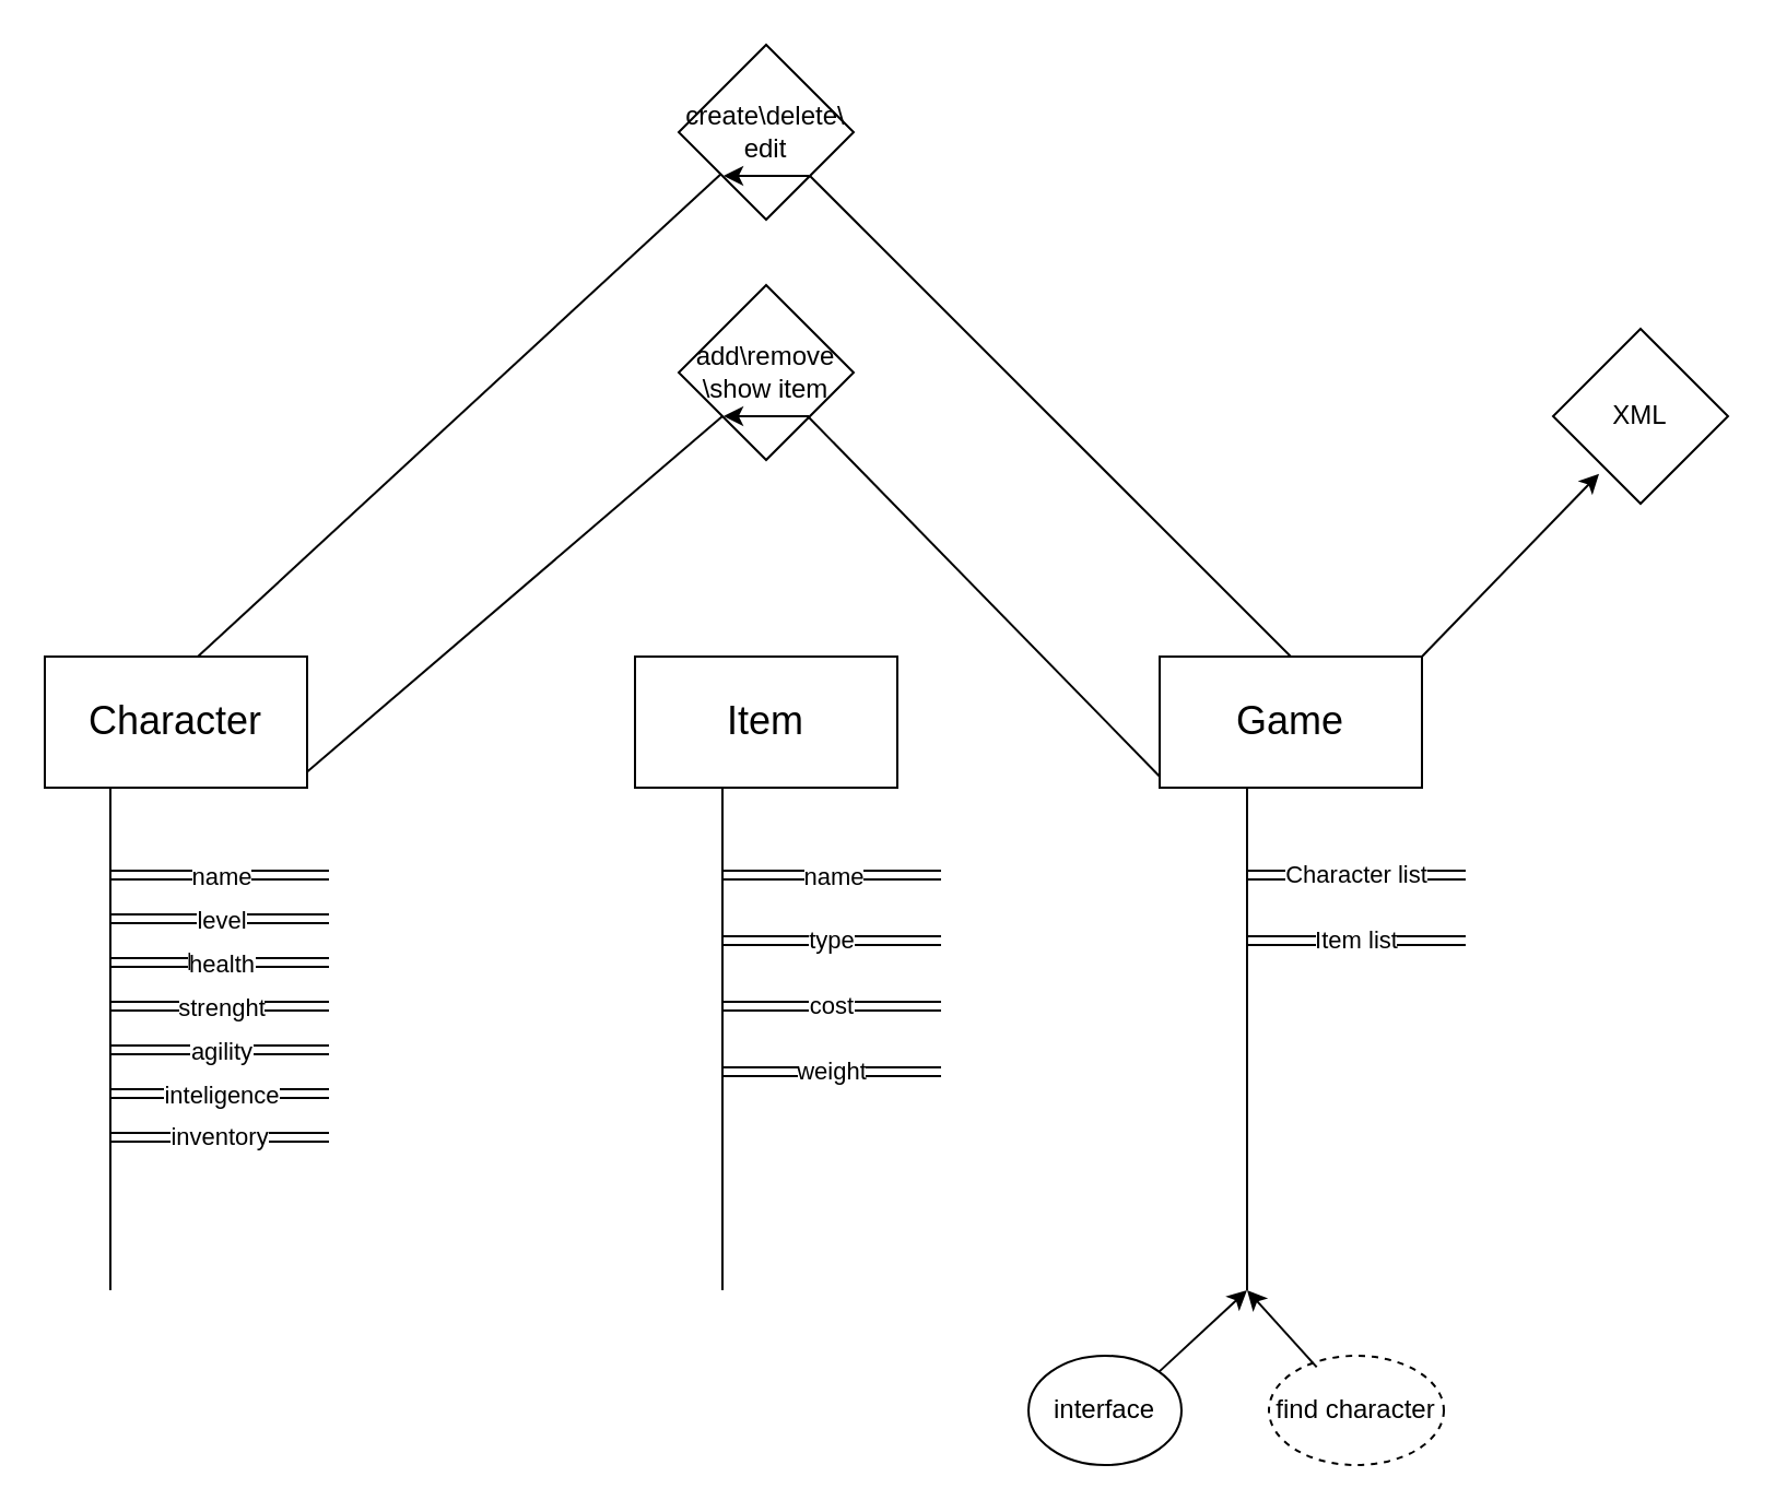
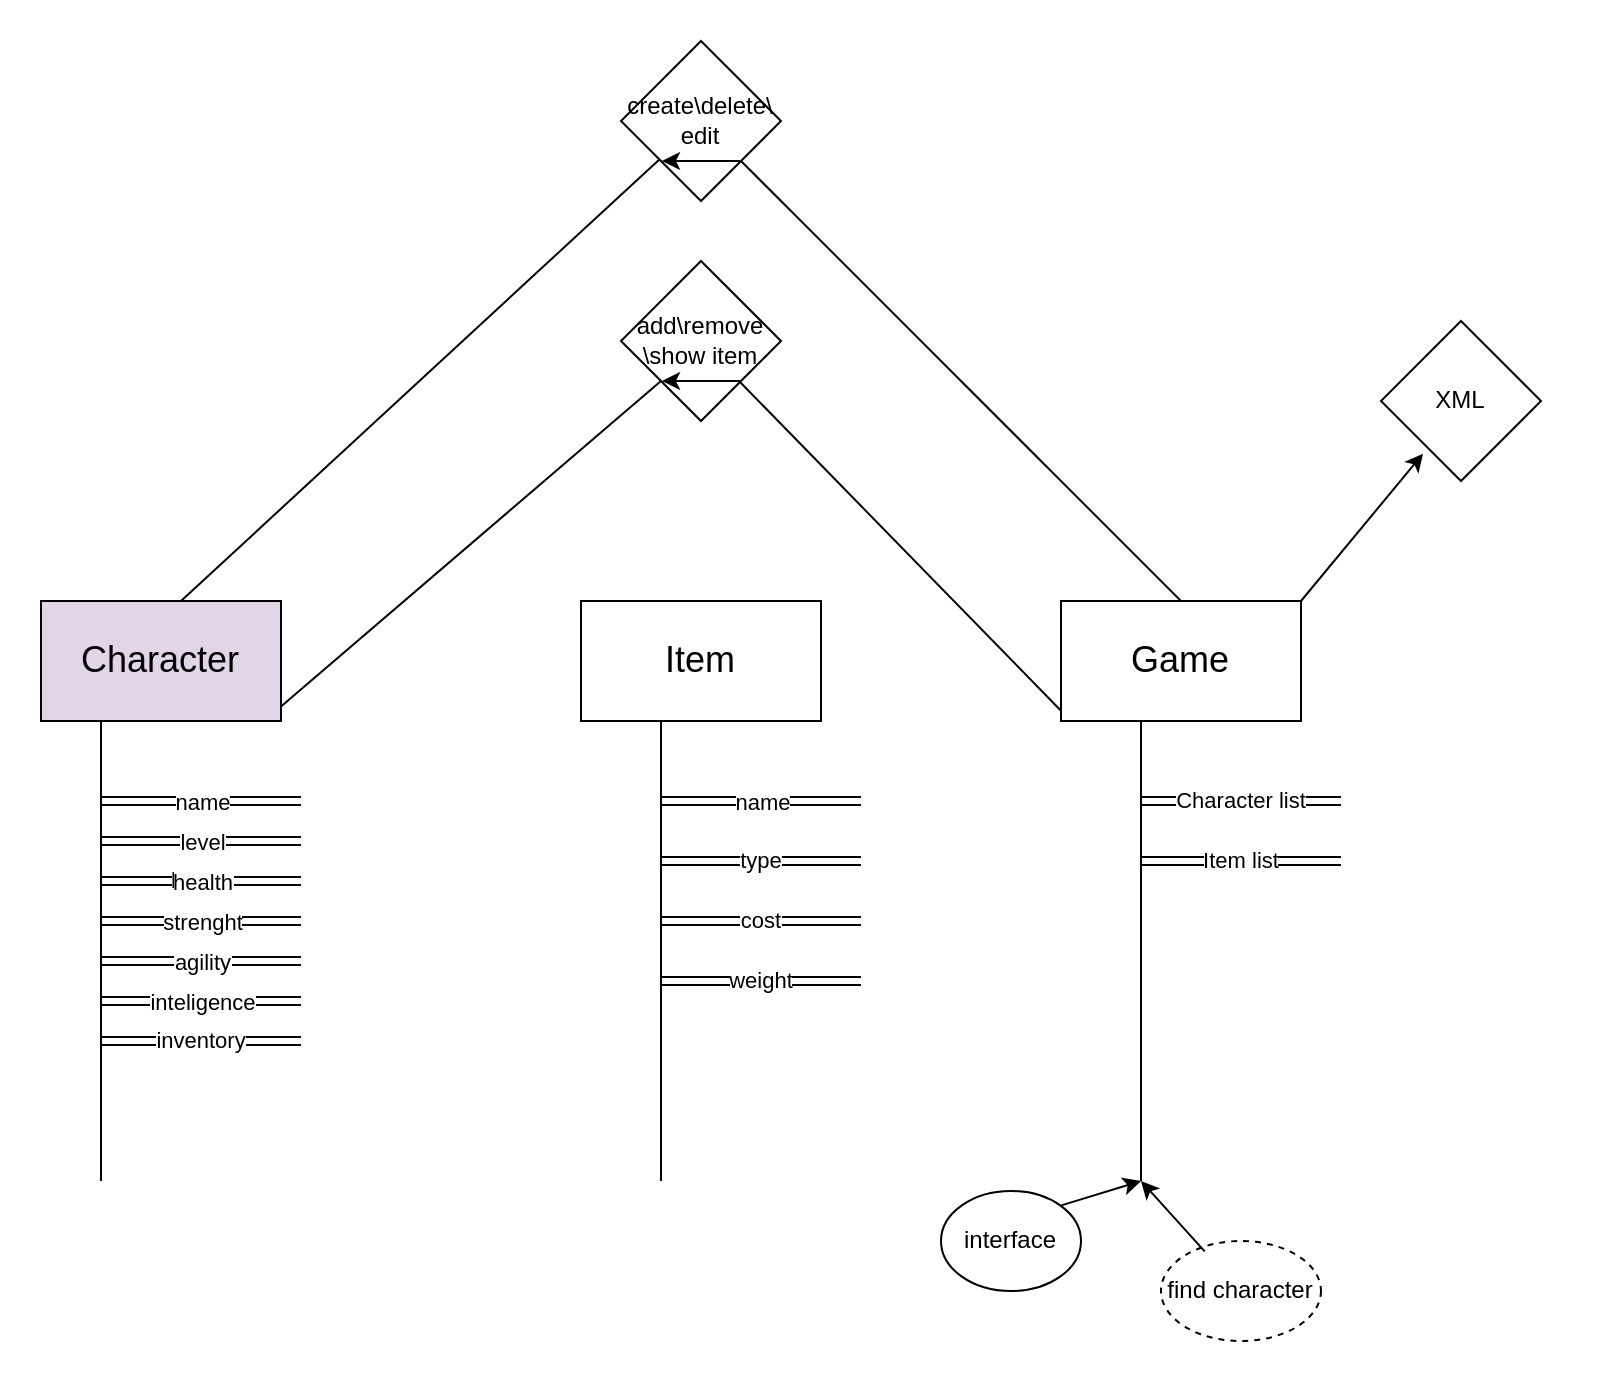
  <mxCell id="0" />
  <mxCell id="1" parent="0" />
- <mxCell id="2" value="&lt;font style=&quot;font-size: 18px;&quot;&gt;Character&lt;/font&gt;" style="rounded=0;whiteSpace=wrap;html=1;" vertex="1" parent="1"><mxGeometry x="20" y="300" width="120" height="60" as="geometry" /></mxCell>
+ <mxCell id="2" value="&lt;font style=&quot;font-size: 18px;&quot;&gt;Character&lt;/font&gt;" style="rounded=0;whiteSpace=wrap;html=1;fillColor=#e1d5e7;" vertex="1" parent="1"><mxGeometry x="20" y="300" width="120" height="60" as="geometry" /></mxCell>
  <mxCell id="3" value="" style="endArrow=none;html=1;rounded=0;" edge="1" parent="1"><mxGeometry width="50" height="50" relative="1" as="geometry"><mxPoint x="50" y="590" as="sourcePoint" /><mxPoint x="50" y="360" as="targetPoint" /></mxGeometry></mxCell>
  <mxCell id="4" value="" style="endArrow=classic;html=1;rounded=0;shape=link;" edge="1" parent="1"><mxGeometry relative="1" as="geometry"><mxPoint x="50" y="400" as="sourcePoint" /><mxPoint x="150" y="400" as="targetPoint" /></mxGeometry></mxCell>
  <mxCell id="5" value="name" style="edgeLabel;resizable=0;html=1;;align=center;verticalAlign=middle;" connectable="0" vertex="1" parent="4"><mxGeometry relative="1" as="geometry"><mxPoint as="offset" /></mxGeometry></mxCell>
  <mxCell id="6" value="" style="endArrow=classic;html=1;rounded=0;shape=link;" edge="1" parent="1"><mxGeometry relative="1" as="geometry"><mxPoint x="50" y="420" as="sourcePoint" /><mxPoint x="150" y="420" as="targetPoint" /></mxGeometry></mxCell>
  <mxCell id="7" value="level" style="edgeLabel;resizable=0;html=1;;align=center;verticalAlign=middle;" connectable="0" vertex="1" parent="6"><mxGeometry relative="1" as="geometry" /></mxCell>
  <mxCell id="8" value="health" style="endArrow=classic;html=1;rounded=0;shape=link;" edge="1" parent="1"><mxGeometry relative="1" as="geometry"><mxPoint x="50" y="440" as="sourcePoint" /><mxPoint x="150" y="440" as="targetPoint" /></mxGeometry></mxCell>
  <mxCell id="9" value="health" style="edgeLabel;resizable=0;html=1;;align=center;verticalAlign=middle;" connectable="0" vertex="1" parent="8"><mxGeometry relative="1" as="geometry" /></mxCell>
  <mxCell id="10" value="" style="endArrow=classic;html=1;rounded=0;shape=link;" edge="1" parent="1"><mxGeometry relative="1" as="geometry"><mxPoint x="50" y="460" as="sourcePoint" /><mxPoint x="150" y="460" as="targetPoint" /></mxGeometry></mxCell>
  <mxCell id="11" value="strenght" style="edgeLabel;resizable=0;html=1;;align=center;verticalAlign=middle;" connectable="0" vertex="1" parent="10"><mxGeometry relative="1" as="geometry" /></mxCell>
  <mxCell id="12" value="" style="endArrow=classic;html=1;rounded=0;shape=link;" edge="1" parent="1"><mxGeometry relative="1" as="geometry"><mxPoint x="50" y="480" as="sourcePoint" /><mxPoint x="150" y="480" as="targetPoint" /></mxGeometry></mxCell>
  <mxCell id="13" value="agility" style="edgeLabel;resizable=0;html=1;;align=center;verticalAlign=middle;" connectable="0" vertex="1" parent="12"><mxGeometry relative="1" as="geometry" /></mxCell>
  <mxCell id="14" value="" style="endArrow=classic;html=1;rounded=0;shape=link;" edge="1" parent="1"><mxGeometry relative="1" as="geometry"><mxPoint x="50" y="500" as="sourcePoint" /><mxPoint x="150" y="500" as="targetPoint" /></mxGeometry></mxCell>
  <mxCell id="15" value="inteligence" style="edgeLabel;resizable=0;html=1;;align=center;verticalAlign=middle;" connectable="0" vertex="1" parent="14"><mxGeometry relative="1" as="geometry" /></mxCell>
  <mxCell id="16" value="inventory" style="endArrow=classic;html=1;rounded=0;shape=link;" edge="1" parent="1"><mxGeometry relative="1" as="geometry"><mxPoint x="50" y="520" as="sourcePoint" /><mxPoint x="150" y="520" as="targetPoint" /></mxGeometry></mxCell>
  <mxCell id="17" value="&lt;font style=&quot;font-size: 18px;&quot;&gt;Item&lt;/font&gt;" style="rounded=0;whiteSpace=wrap;html=1;" vertex="1" parent="1"><mxGeometry x="290" y="300" width="120" height="60" as="geometry" /></mxCell>
  <mxCell id="18" value="" style="endArrow=none;html=1;rounded=0;" edge="1" parent="1"><mxGeometry width="50" height="50" relative="1" as="geometry"><mxPoint x="330" y="590" as="sourcePoint" /><mxPoint x="330" y="360" as="targetPoint" /></mxGeometry></mxCell>
  <mxCell id="19" value="" style="endArrow=classic;html=1;rounded=0;shape=link;" edge="1" parent="1"><mxGeometry relative="1" as="geometry"><mxPoint x="330" y="400" as="sourcePoint" /><mxPoint x="430" y="400" as="targetPoint" /></mxGeometry></mxCell>
  <mxCell id="20" value="name" style="edgeLabel;resizable=0;html=1;;align=center;verticalAlign=middle;" connectable="0" vertex="1" parent="19"><mxGeometry relative="1" as="geometry"><mxPoint as="offset" /></mxGeometry></mxCell>
  <mxCell id="21" value="type" style="endArrow=classic;html=1;rounded=0;shape=link;" edge="1" parent="1"><mxGeometry relative="1" as="geometry"><mxPoint x="330" y="430" as="sourcePoint" /><mxPoint x="430" y="430" as="targetPoint" /></mxGeometry></mxCell>
  <mxCell id="22" value="cost" style="endArrow=classic;html=1;rounded=0;shape=link;" edge="1" parent="1"><mxGeometry relative="1" as="geometry"><mxPoint x="330" y="460" as="sourcePoint" /><mxPoint x="430" y="460" as="targetPoint" /></mxGeometry></mxCell>
  <mxCell id="23" value="weight" style="endArrow=classic;html=1;rounded=0;shape=link;" edge="1" parent="1"><mxGeometry relative="1" as="geometry"><mxPoint x="330" y="490" as="sourcePoint" /><mxPoint x="430" y="490" as="targetPoint" /></mxGeometry></mxCell>
  <mxCell id="24" value="&lt;span style=&quot;font-size: 18px;&quot;&gt;Game&lt;/span&gt;" style="rounded=0;whiteSpace=wrap;html=1;" vertex="1" parent="1"><mxGeometry x="530" y="300" width="120" height="60" as="geometry" /></mxCell>
  <mxCell id="25" value="Character list" style="endArrow=classic;html=1;rounded=0;shape=link;" edge="1" parent="1"><mxGeometry relative="1" as="geometry"><mxPoint x="570" y="400" as="sourcePoint" /><mxPoint x="670" y="400" as="targetPoint" /></mxGeometry></mxCell>
  <mxCell id="26" value="" style="endArrow=none;html=1;rounded=0;" edge="1" parent="1"><mxGeometry width="50" height="50" relative="1" as="geometry"><mxPoint x="570" y="590" as="sourcePoint" /><mxPoint x="570" y="360" as="targetPoint" /></mxGeometry></mxCell>
  <mxCell id="27" value="Item list" style="endArrow=classic;html=1;rounded=0;shape=link;" edge="1" parent="1"><mxGeometry relative="1" as="geometry"><mxPoint x="570" y="430" as="sourcePoint" /><mxPoint x="670" y="430" as="targetPoint" /></mxGeometry></mxCell>
  <mxCell id="28" value="create\delete\&lt;div&gt;edit&lt;/div&gt;" style="rhombus;whiteSpace=wrap;html=1;" vertex="1" parent="1"><mxGeometry x="310" y="20" width="80" height="80" as="geometry" /></mxCell>
  <mxCell id="29" value="" style="endArrow=none;html=1;rounded=0;" edge="1" parent="1" target="28"><mxGeometry width="50" height="50" relative="1" as="geometry"><mxPoint x="90" y="300" as="sourcePoint" /><mxPoint x="140" y="250" as="targetPoint" /></mxGeometry></mxCell>
  <mxCell id="30" value="" style="endArrow=none;html=1;rounded=0;exitX=1;exitY=1;exitDx=0;exitDy=0;entryX=0.5;entryY=0;entryDx=0;entryDy=0;" edge="1" parent="1" source="28" target="24"><mxGeometry width="50" height="50" relative="1" as="geometry"><mxPoint x="450" y="150" as="sourcePoint" /><mxPoint x="530" y="290" as="targetPoint" /></mxGeometry></mxCell>
  <mxCell id="31" value="" style="endArrow=classic;html=1;rounded=0;" edge="1" parent="1"><mxGeometry width="50" height="50" relative="1" as="geometry"><mxPoint x="369.5" y="80" as="sourcePoint" /><mxPoint x="330.5" y="80" as="targetPoint" /></mxGeometry></mxCell>
  <mxCell id="32" value="add\remove&lt;div&gt;\show item&lt;/div&gt;" style="rhombus;whiteSpace=wrap;html=1;" vertex="1" parent="1"><mxGeometry x="310" y="130" width="80" height="80" as="geometry" /></mxCell>
  <mxCell id="33" value="" style="endArrow=classic;html=1;rounded=0;" edge="1" parent="1"><mxGeometry width="50" height="50" relative="1" as="geometry"><mxPoint x="369.5" y="190" as="sourcePoint" /><mxPoint x="330.5" y="190" as="targetPoint" /></mxGeometry></mxCell>
  <mxCell id="34" value="" style="endArrow=none;html=1;rounded=0;entryX=0.011;entryY=0.914;entryDx=0;entryDy=0;entryPerimeter=0;" edge="1" parent="1"><mxGeometry width="50" height="50" relative="1" as="geometry"><mxPoint x="369" y="190" as="sourcePoint" /><mxPoint x="530" y="354.84" as="targetPoint" /></mxGeometry></mxCell>
  <mxCell id="35" value="" style="endArrow=none;html=1;rounded=0;exitX=1.032;exitY=0.879;exitDx=0;exitDy=0;exitPerimeter=0;entryX=0;entryY=1;entryDx=0;entryDy=0;" edge="1" parent="1" target="32"><mxGeometry width="50" height="50" relative="1" as="geometry"><mxPoint x="140" y="352.74" as="sourcePoint" /><mxPoint x="326.16" y="200" as="targetPoint" /></mxGeometry></mxCell>
- <mxCell id="36" value="XML" style="rhombus;whiteSpace=wrap;html=1;" vertex="1" parent="1"><mxGeometry x="710" y="150" width="80" height="80" as="geometry" /></mxCell>
+ <mxCell id="36" value="XML" style="rhombus;whiteSpace=wrap;html=1;" vertex="1" parent="1"><mxGeometry x="690" y="160" width="80" height="80" as="geometry" /></mxCell>
  <mxCell id="37" value="" style="endArrow=classic;html=1;rounded=0;entryX=0.263;entryY=0.829;entryDx=0;entryDy=0;entryPerimeter=0;" edge="1" parent="1" target="36"><mxGeometry width="50" height="50" relative="1" as="geometry"><mxPoint x="650" y="300" as="sourcePoint" /><mxPoint x="700" y="250" as="targetPoint" /></mxGeometry></mxCell>
- <mxCell id="38" value="interface" style="ellipse;whiteSpace=wrap;html=1;" vertex="1" parent="1"><mxGeometry x="470" y="620" width="70" height="50" as="geometry" /></mxCell>
+ <mxCell id="38" value="interface" style="ellipse;whiteSpace=wrap;html=1;" vertex="1" parent="1"><mxGeometry x="470" y="595" width="70" height="50" as="geometry" /></mxCell>
  <mxCell id="39" value="find character" style="ellipse;whiteSpace=wrap;html=1;dashed=1;" vertex="1" parent="1"><mxGeometry x="580" y="620" width="80" height="50" as="geometry" /></mxCell>
  <mxCell id="40" value="" style="endArrow=classic;html=1;rounded=0;exitX=1;exitY=0;exitDx=0;exitDy=0;" edge="1" parent="1" source="38"><mxGeometry width="50" height="50" relative="1" as="geometry"><mxPoint x="520" y="640" as="sourcePoint" /><mxPoint x="570" y="590" as="targetPoint" /></mxGeometry></mxCell>
  <mxCell id="41" value="" style="endArrow=classic;html=1;rounded=0;exitX=0.273;exitY=0.103;exitDx=0;exitDy=0;exitPerimeter=0;" edge="1" parent="1" source="39"><mxGeometry width="50" height="50" relative="1" as="geometry"><mxPoint x="600" y="620" as="sourcePoint" /><mxPoint x="570" y="590" as="targetPoint" /></mxGeometry></mxCell>
